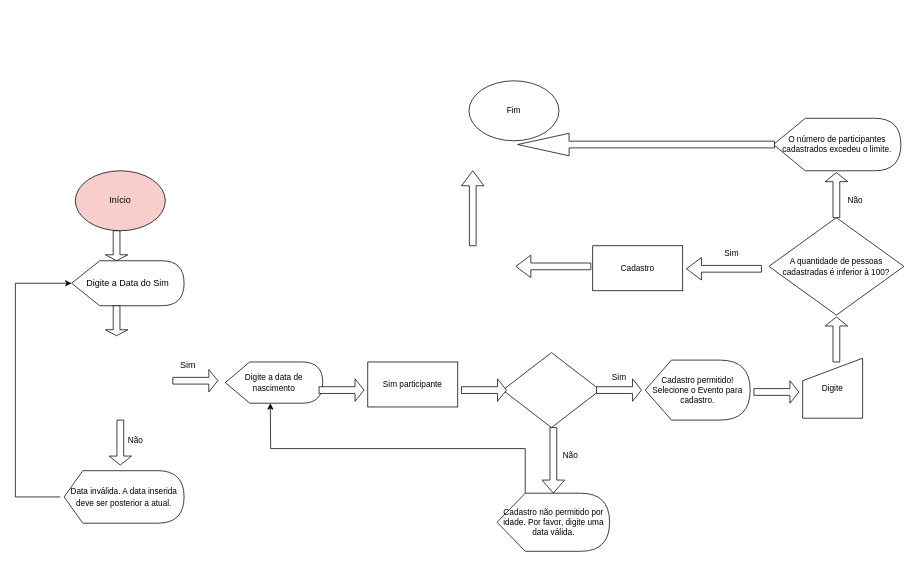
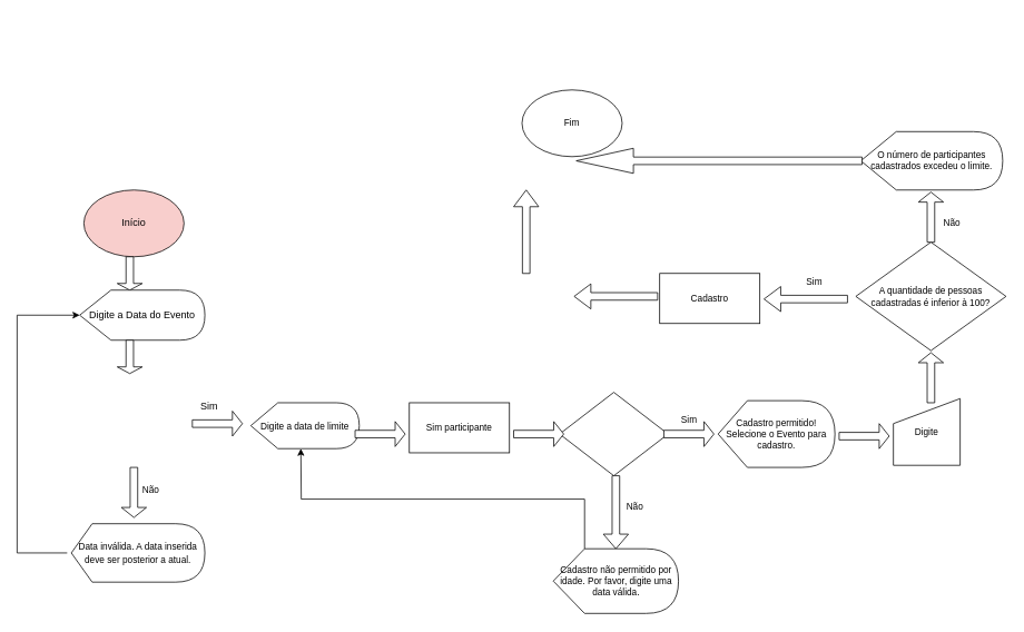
  <mxCell id="0" />
  <mxCell id="1" parent="0" />
  <mxCell id="2" value="Início" style="ellipse;whiteSpace=wrap;html=1;fillColor=#f8cecc;" vertex="1" parent="1"><mxGeometry x="100" y="227" width="120" height="80" as="geometry" /></mxCell>
  <mxCell id="3" value="" style="shape=singleArrow;direction=south;whiteSpace=wrap;html=1;" vertex="1" parent="1"><mxGeometry x="140" y="307" width="30" height="40" as="geometry" /></mxCell>
- <mxCell id="4" value="Digite a Data do Sim" style="shape=display;whiteSpace=wrap;html=1;" vertex="1" parent="1"><mxGeometry x="95" y="347" width="150" height="60" as="geometry" /></mxCell>
+ <mxCell id="4" value="Digite a Data do Evento" style="shape=display;whiteSpace=wrap;html=1;" vertex="1" parent="1"><mxGeometry x="95" y="347" width="150" height="60" as="geometry" /></mxCell>
  <mxCell id="5" value="" style="shape=singleArrow;direction=south;whiteSpace=wrap;html=1;" vertex="1" parent="1"><mxGeometry x="140" y="407" width="30" height="40" as="geometry" /></mxCell>
  <mxCell id="6" value="Sim" style="text;html=1;align=center;verticalAlign=middle;resizable=0;points=[];autosize=1;strokeColor=none;fillColor=none;" vertex="1" parent="1"><mxGeometry x="230" y="477" width="40" height="20" as="geometry" /></mxCell>
  <mxCell id="7" value="&lt;font style=&quot;font-size: 11px&quot;&gt;Data inválida. A data inserida deve ser posterior a atual.&lt;/font&gt;" style="shape=display;whiteSpace=wrap;html=1;size=0.156;" vertex="1" parent="1"><mxGeometry x="85" y="627" width="160" height="70" as="geometry" /></mxCell>
  <mxCell id="8" value="" style="edgeStyle=elbowEdgeStyle;elbow=horizontal;endArrow=classic;html=1;rounded=0;fontSize=11;entryX=0;entryY=0.5;entryDx=0;entryDy=0;entryPerimeter=0;" edge="1" parent="1" target="4"><mxGeometry width="50" height="50" relative="1" as="geometry"><mxPoint x="80" y="662" as="sourcePoint" /><mxPoint y="627" as="targetPoint" x="70" /><Array as="points"><mxPoint x="20" y="667" /></Array></mxGeometry></mxCell>
- <mxCell id="9" value="Digite a data de nascimento" style="shape=display;whiteSpace=wrap;html=1;fontSize=11;" vertex="1" parent="1"><mxGeometry x="300" y="482" width="130" height="55" as="geometry" /></mxCell>
+ <mxCell id="9" value="Digite a data de limite" style="shape=display;whiteSpace=wrap;html=1;fontSize=11;" vertex="1" parent="1"><mxGeometry x="300" y="482" width="130" height="55" as="geometry" /></mxCell>
  <mxCell id="10" value="" style="shape=singleArrow;direction=south;whiteSpace=wrap;html=1;rotation=-90;" vertex="1" parent="1"><mxGeometry x="440" y="489.5" width="30" height="60" as="geometry" /></mxCell>
  <mxCell id="11" value="" style="rhombus;whiteSpace=wrap;html=1;fontSize=11;" vertex="1" parent="1"><mxGeometry x="670" y="469.5" width="130" height="100" as="geometry" /></mxCell>
  <mxCell id="12" value="" style="shape=singleArrow;direction=south;whiteSpace=wrap;html=1;rotation=-90;" vertex="1" parent="1"><mxGeometry x="245" y="477" width="30" height="60" as="geometry" /></mxCell>
  <mxCell id="13" value="" style="shape=singleArrow;direction=south;whiteSpace=wrap;html=1;rotation=0;" vertex="1" parent="1"><mxGeometry x="145" y="559.5" width="30" height="60" as="geometry" /></mxCell>
  <mxCell id="14" value="Não" style="text;html=1;align=center;verticalAlign=middle;resizable=0;points=[];autosize=1;strokeColor=none;fillColor=none;fontSize=11;" vertex="1" parent="1"><mxGeometry x="160" y="577" width="40" height="20" as="geometry" /></mxCell>
  <mxCell id="15" value="" style="shape=singleArrow;direction=south;whiteSpace=wrap;html=1;rotation=0;" vertex="1" parent="1"><mxGeometry x="722.5" y="569.5" width="30" height="87.5" as="geometry" /></mxCell>
  <mxCell id="16" value="" style="shape=singleArrow;direction=south;whiteSpace=wrap;html=1;rotation=-90;" vertex="1" parent="1"><mxGeometry x="810" y="489.5" width="30" height="60" as="geometry" /></mxCell>
  <mxCell id="17" value="Sim" style="text;html=1;align=center;verticalAlign=middle;resizable=0;points=[];autosize=1;strokeColor=none;fillColor=none;fontSize=11;" vertex="1" parent="1"><mxGeometry x="810" y="492" width="30" height="20" as="geometry" /></mxCell>
  <mxCell id="18" value="Não" style="text;html=1;align=center;verticalAlign=middle;resizable=0;points=[];autosize=1;strokeColor=none;fillColor=none;fontSize=11;" vertex="1" parent="1"><mxGeometry x="740" y="597" width="40" height="20" as="geometry" /></mxCell>
  <mxCell id="19" style="edgeStyle=orthogonalEdgeStyle;rounded=0;orthogonalLoop=1;jettySize=auto;html=1;exitX=0;exitY=0;exitDx=37.5;exitDy=0;exitPerimeter=0;fontSize=11;" edge="1" parent="1" source="20"><mxGeometry relative="1" as="geometry"><mxPoint x="360" y="537" as="targetPoint" /></mxGeometry></mxCell>
  <mxCell id="20" value="&lt;span&gt;Cadastro não permitido por idade. Por favor, digite uma data válida.&lt;/span&gt;" style="shape=display;whiteSpace=wrap;html=1;fontSize=11;" vertex="1" parent="1"><mxGeometry x="662.5" y="657" width="150" height="77.5" as="geometry" /></mxCell>
  <mxCell id="21" value="Cadastro permitido!&lt;br&gt;Selecione o Evento para cadastro." style="shape=display;whiteSpace=wrap;html=1;fontSize=11;" vertex="1" parent="1"><mxGeometry x="860" y="479.5" width="140" height="80" as="geometry" /></mxCell>
  <mxCell id="22" value="" style="shape=singleArrow;direction=south;whiteSpace=wrap;html=1;rotation=-90;" vertex="1" parent="1"><mxGeometry x="630" y="489.5" width="30" height="60" as="geometry" /></mxCell>
  <mxCell id="23" value="Digite" style="shape=manualInput;whiteSpace=wrap;html=1;fontSize=11;" vertex="1" parent="1"><mxGeometry x="1070" y="477" width="80" height="80" as="geometry" /></mxCell>
  <mxCell id="24" value="" style="shape=singleArrow;direction=south;whiteSpace=wrap;html=1;rotation=-90;" vertex="1" parent="1"><mxGeometry x="1020" y="492" width="30" height="60" as="geometry" /></mxCell>
  <mxCell id="25" value="" style="shape=singleArrow;direction=south;whiteSpace=wrap;html=1;rotation=-180;" vertex="1" parent="1"><mxGeometry x="1100" y="422" width="30" height="60" as="geometry" /></mxCell>
  <mxCell id="26" value="A quantidade de pessoas cadastradas é inferior à 100?" style="rhombus;whiteSpace=wrap;html=1;fontSize=11;" vertex="1" parent="1"><mxGeometry x="1025" y="289.5" width="180" height="130" as="geometry" /></mxCell>
  <mxCell id="27" value="" style="shape=singleArrow;direction=south;whiteSpace=wrap;html=1;rotation=-180;" vertex="1" parent="1"><mxGeometry x="1100" y="229.5" width="30" height="60" as="geometry" /></mxCell>
  <mxCell id="28" value="" style="shape=singleArrow;direction=south;whiteSpace=wrap;html=1;rotation=90;" vertex="1" parent="1"><mxGeometry x="950.01" y="307.7" width="30" height="100" as="geometry" /></mxCell>
  <mxCell id="29" value="Sim" style="text;html=1;align=center;verticalAlign=middle;resizable=0;points=[];autosize=1;strokeColor=none;fillColor=none;fontSize=11;" vertex="1" parent="1"><mxGeometry x="960" y="327" width="30" height="20" as="geometry" /></mxCell>
  <mxCell id="30" value="Cadastro" style="rounded=0;whiteSpace=wrap;html=1;fontSize=11;" vertex="1" parent="1"><mxGeometry x="790" y="327" width="120" height="60" as="geometry" /></mxCell>
  <mxCell id="31" value="Sim participante" style="rounded=0;whiteSpace=wrap;html=1;fontSize=11;" vertex="1" parent="1"><mxGeometry x="490" y="482" width="120" height="60" as="geometry" /></mxCell>
  <mxCell id="32" value="Não" style="text;html=1;align=center;verticalAlign=middle;resizable=0;points=[];autosize=1;strokeColor=none;fillColor=none;fontSize=11;" vertex="1" parent="1"><mxGeometry x="1120" y="257" width="40" height="20" as="geometry" /></mxCell>
  <mxCell id="33" value="" style="shape=singleArrow;direction=south;whiteSpace=wrap;html=1;rotation=90;" vertex="1" parent="1"><mxGeometry x="722.5" y="304.5" width="30" height="100" as="geometry" /></mxCell>
  <mxCell id="34" value="" style="shape=singleArrow;direction=south;whiteSpace=wrap;html=1;rotation=-180;" vertex="1" parent="1"><mxGeometry x="615" y="227" width="30" height="100" as="geometry" /></mxCell>
  <mxCell id="35" value="Fim" style="ellipse;whiteSpace=wrap;html=1;fontSize=11;" vertex="1" parent="1"><mxGeometry x="625" y="107" width="120" height="80" as="geometry" /></mxCell>
  <mxCell id="36" value="O número de participantes cadastrados excedeu o limite." style="shape=display;whiteSpace=wrap;html=1;fontSize=11;" vertex="1" parent="1"><mxGeometry x="1031" y="157" width="170" height="70" as="geometry" /></mxCell>
  <mxCell id="37" value="" style="shape=singleArrow;direction=south;whiteSpace=wrap;html=1;rotation=90;" vertex="1" parent="1"><mxGeometry x="846.25" y="20.75" width="30" height="342.5" as="geometry" /></mxCell>
